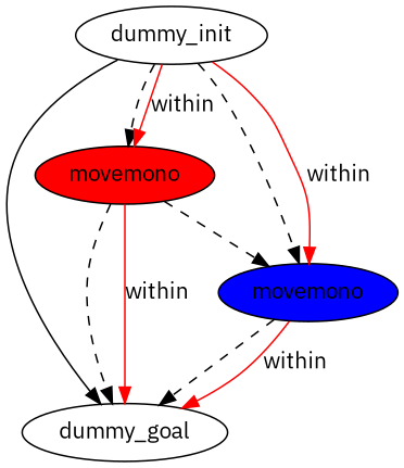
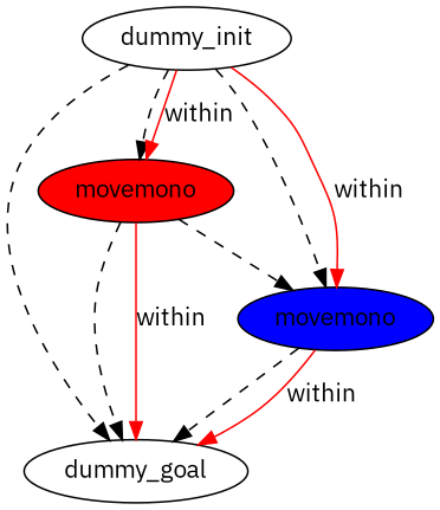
  digraph {
    fontname="IBM Plex Sans"
    node [fillcolor=white style=filled fontname="IBM Plex Sans"]
    edge [color=black style=dashed fontname="IBM Plex Sans"]
    n1 [label=dummy_init]
    n2 [label=dummy_goal]
    n3 [fillcolor=red label=movemono]
    n4 [fillcolor=blue label=movemono]
-   n1 -> n2 [style=solid]
+   n1 -> n2
    n1 -> n3
    n1 -> n3 [color=red label=within style=""]
    n1 -> n4
    n1 -> n4 [color=red label=within style=""]
    n3 -> n2
    n3 -> n2 [color=red label=within style=""]
    n3 -> n4
    n4 -> n2
    n4 -> n2 [color=red label=within style=""]
  }
